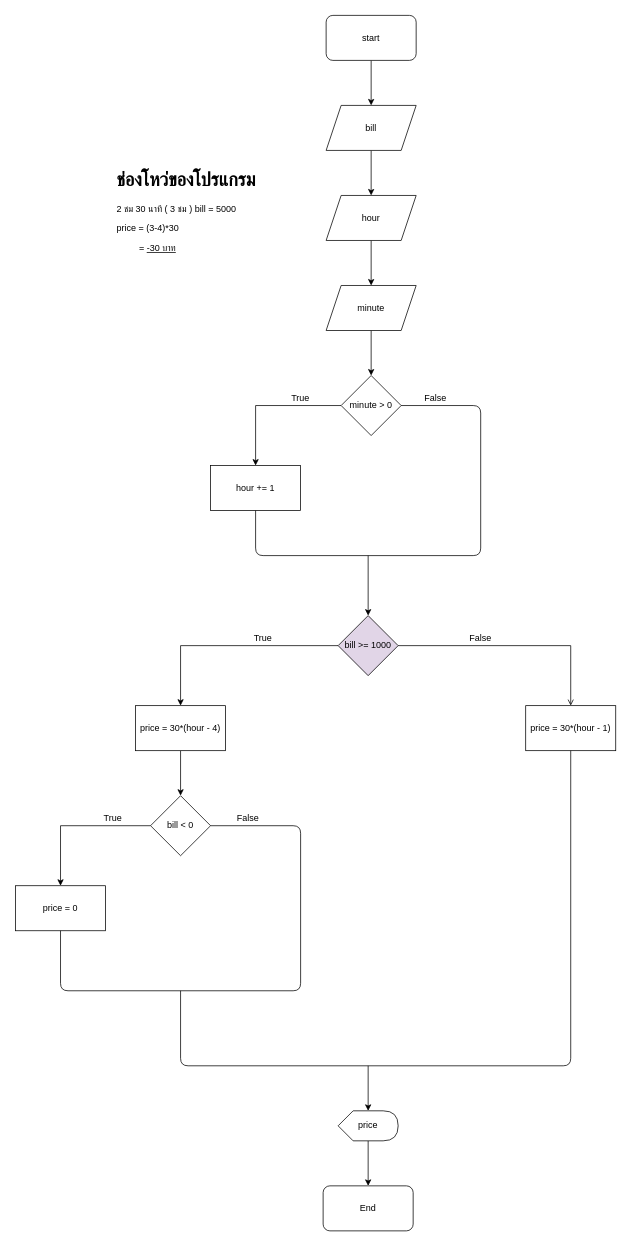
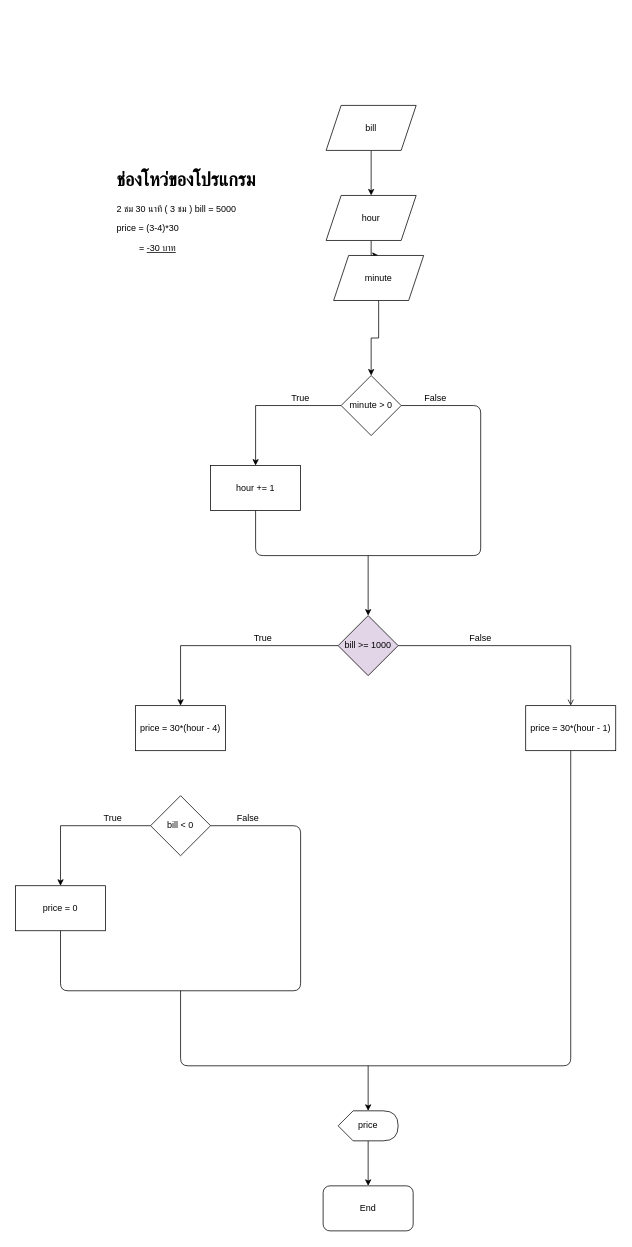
  <mxCell id="0" />
  <mxCell id="1" parent="0" />
- <mxCell id="2" style="edgeStyle=orthogonalEdgeStyle;rounded=0;orthogonalLoop=1;jettySize=auto;html=1;" parent="1" source="3" target="5" edge="1"><mxGeometry relative="1" as="geometry" /></mxCell>
- <mxCell id="3" value="start" style="rounded=1;whiteSpace=wrap;html=1;" parent="1" vertex="1"><mxGeometry x="434" y="20" width="120" height="60" as="geometry" /></mxCell>
  <mxCell id="4" style="edgeStyle=orthogonalEdgeStyle;rounded=0;orthogonalLoop=1;jettySize=auto;html=1;" parent="1" source="5" target="7" edge="1"><mxGeometry relative="1" as="geometry" /></mxCell>
  <mxCell id="5" value="bill" style="shape=parallelogram;perimeter=parallelogramPerimeter;whiteSpace=wrap;html=1;fixedSize=1;" parent="1" vertex="1"><mxGeometry x="434" y="140" width="120" height="60" as="geometry" /></mxCell>
  <mxCell id="6" style="edgeStyle=orthogonalEdgeStyle;rounded=0;orthogonalLoop=1;jettySize=auto;html=1;" parent="1" source="7" target="9" edge="1"><mxGeometry relative="1" as="geometry" /></mxCell>
  <mxCell id="7" value="hour" style="shape=parallelogram;perimeter=parallelogramPerimeter;whiteSpace=wrap;html=1;fixedSize=1;" parent="1" vertex="1"><mxGeometry x="434" y="260" width="120" height="60" as="geometry" /></mxCell>
  <mxCell id="8" style="edgeStyle=orthogonalEdgeStyle;rounded=0;orthogonalLoop=1;jettySize=auto;html=1;" parent="1" source="9" target="11" edge="1"><mxGeometry relative="1" as="geometry" /></mxCell>
- <mxCell id="9" value="minute" style="shape=parallelogram;perimeter=parallelogramPerimeter;whiteSpace=wrap;html=1;fixedSize=1;" parent="1" vertex="1"><mxGeometry x="434" y="380" width="120" height="60" as="geometry" /></mxCell>
+ <mxCell id="9" value="minute" style="shape=parallelogram;perimeter=parallelogramPerimeter;whiteSpace=wrap;html=1;fixedSize=1;" parent="1" vertex="1"><mxGeometry x="444" y="340" width="120" height="60" as="geometry" /></mxCell>
  <mxCell id="10" style="edgeStyle=orthogonalEdgeStyle;rounded=0;orthogonalLoop=1;jettySize=auto;html=1;" parent="1" source="11" target="12" edge="1"><mxGeometry relative="1" as="geometry"><mxPoint x="310" y="660" as="targetPoint" /></mxGeometry></mxCell>
  <mxCell id="11" value="minute &amp;gt; 0" style="rhombus;whiteSpace=wrap;html=1;" parent="1" vertex="1"><mxGeometry x="454" y="500" width="80" height="80" as="geometry" /></mxCell>
  <mxCell id="12" value="hour += 1" style="rounded=0;whiteSpace=wrap;html=1;" parent="1" vertex="1"><mxGeometry x="280" y="620" width="120" height="60" as="geometry" /></mxCell>
  <mxCell id="13" value="" style="endArrow=none;html=1;entryX=1;entryY=0.5;entryDx=0;entryDy=0;exitX=0.5;exitY=1;exitDx=0;exitDy=0;" parent="1" source="12" target="11" edge="1"><mxGeometry width="50" height="50" relative="1" as="geometry"><mxPoint y="680" as="sourcePoint" x="490" /><mxPoint x="540" y="630" as="targetPoint" /><Array as="points"><mxPoint x="340" y="740" /><mxPoint x="640" y="740" /><mxPoint x="640" y="540" /></Array></mxGeometry></mxCell>
  <mxCell id="14" value="" style="endArrow=classic;html=1;entryX=0.5;entryY=0;entryDx=0;entryDy=0;" parent="1" target="17" edge="1"><mxGeometry width="50" height="50" relative="1" as="geometry"><mxPoint y="740" as="sourcePoint" x="490" /><mxPoint x="540" y="870" as="targetPoint" /></mxGeometry></mxCell>
  <mxCell id="15" style="edgeStyle=orthogonalEdgeStyle;rounded=0;orthogonalLoop=1;jettySize=auto;html=1;" parent="1" source="17" target="19" edge="1"><mxGeometry relative="1" as="geometry" /></mxCell>
  <mxCell id="16" style="edgeStyle=orthogonalEdgeStyle;rounded=0;orthogonalLoop=1;jettySize=auto;html=1;entryX=0.5;entryY=0;entryDx=0;entryDy=0;endArrow=open;" parent="1" source="17" target="20" edge="1"><mxGeometry relative="1" as="geometry"><mxPoint x="760" y="940" as="targetPoint" /></mxGeometry></mxCell>
  <mxCell id="17" value="bill &amp;gt;= 1000" style="rhombus;whiteSpace=wrap;html=1;fillColor=#e1d5e7;" parent="1" vertex="1"><mxGeometry x="450" y="820" width="80" height="80" as="geometry" /></mxCell>
- <mxCell id="18" style="edgeStyle=orthogonalEdgeStyle;rounded=0;orthogonalLoop=1;jettySize=auto;html=1;" edge="1" parent="1" source="19" target="25"><mxGeometry relative="1" as="geometry" /></mxCell>
  <mxCell id="19" value="price = 30*(hour - 4)" style="rounded=0;whiteSpace=wrap;html=1;" parent="1" vertex="1"><mxGeometry x="180" y="940" width="120" height="60" as="geometry" /></mxCell>
  <mxCell id="20" value="price = 30*(hour - 1)" style="rounded=0;whiteSpace=wrap;html=1;" parent="1" vertex="1"><mxGeometry x="700" y="940" width="120" height="60" as="geometry" /></mxCell>
  <mxCell id="21" value="End" style="rounded=1;whiteSpace=wrap;html=1;" parent="1" vertex="1"><mxGeometry x="430" y="1580" width="120" height="60" as="geometry" /></mxCell>
  <mxCell id="22" value="" style="endArrow=classic;html=1;" parent="1" target="30" edge="1"><mxGeometry width="50" height="50" relative="1" as="geometry"><mxPoint y="1420" as="sourcePoint" x="490" /><mxPoint x="570" y="1490" as="targetPoint" /></mxGeometry></mxCell>
  <mxCell id="23" value="&lt;h1&gt;ช่องโหว่ของโปรแกรม&lt;/h1&gt;&lt;p&gt;&lt;span&gt;2 ชม 30 นาที ( 3 ชม ) bill = 5000&lt;/span&gt;&lt;br&gt;&lt;/p&gt;&lt;p&gt;&lt;span&gt;price = (3-4)*30&lt;/span&gt;&lt;/p&gt;&lt;p&gt;&amp;nbsp; &amp;nbsp; &amp;nbsp; &amp;nbsp; &amp;nbsp;= &lt;u&gt;-30 บาท&lt;/u&gt;&lt;/p&gt;&lt;p&gt;&lt;br&gt;&lt;/p&gt;&lt;p&gt;&lt;br&gt;&lt;/p&gt;" style="text;html=1;strokeColor=none;fillColor=none;spacing=5;spacingTop=-20;whiteSpace=wrap;overflow=hidden;rounded=0;" vertex="1" parent="1"><mxGeometry x="150" y="220" width="240" height="140" as="geometry" /></mxCell>
  <mxCell id="24" style="edgeStyle=orthogonalEdgeStyle;rounded=0;orthogonalLoop=1;jettySize=auto;html=1;" edge="1" parent="1" source="25" target="26"><mxGeometry relative="1" as="geometry" /></mxCell>
  <mxCell id="25" value="bill &amp;lt; 0" style="rhombus;whiteSpace=wrap;html=1;" vertex="1" parent="1"><mxGeometry x="200" y="1060" width="80" height="80" as="geometry" /></mxCell>
  <mxCell id="26" value="price = 0" style="rounded=0;whiteSpace=wrap;html=1;" vertex="1" parent="1"><mxGeometry x="20" y="1180" width="120" height="60" as="geometry" /></mxCell>
  <mxCell id="27" value="" style="endArrow=none;html=1;entryX=1;entryY=0.5;entryDx=0;entryDy=0;exitX=0.5;exitY=1;exitDx=0;exitDy=0;" edge="1" parent="1" source="26" target="25"><mxGeometry width="50" height="50" relative="1" as="geometry"><mxPoint x="300" y="1210" as="sourcePoint" /><mxPoint x="350" y="1160" as="targetPoint" /><Array as="points"><mxPoint x="80" y="1320" /><mxPoint x="400" y="1320" /><mxPoint x="400" y="1100" /></Array></mxGeometry></mxCell>
  <mxCell id="28" value="" style="endArrow=none;html=1;entryX=0.5;entryY=1;entryDx=0;entryDy=0;" edge="1" parent="1" target="20"><mxGeometry width="50" height="50" relative="1" as="geometry"><mxPoint x="240" y="1320" as="sourcePoint" /><mxPoint x="660" y="1090" as="targetPoint" /><Array as="points"><mxPoint x="240" y="1420" /><mxPoint x="760" y="1420" /></Array></mxGeometry></mxCell>
  <mxCell id="29" style="edgeStyle=orthogonalEdgeStyle;rounded=0;orthogonalLoop=1;jettySize=auto;html=1;" edge="1" parent="1" source="30" target="21"><mxGeometry relative="1" as="geometry" /></mxCell>
  <mxCell id="30" value="price" style="shape=display;whiteSpace=wrap;html=1;" vertex="1" parent="1"><mxGeometry x="450" y="1480" width="80" height="40" as="geometry" /></mxCell>
  <mxCell id="31" value="True" style="text;html=1;strokeColor=none;fillColor=none;align=center;verticalAlign=middle;whiteSpace=wrap;rounded=0;" vertex="1" parent="1"><mxGeometry x="130" y="1080" width="40" height="20" as="geometry" /></mxCell>
  <mxCell id="32" value="False" style="text;html=1;strokeColor=none;fillColor=none;align=center;verticalAlign=middle;whiteSpace=wrap;rounded=0;" vertex="1" parent="1"><mxGeometry x="310" y="1080" width="40" height="20" as="geometry" /></mxCell>
  <mxCell id="33" value="True" style="text;html=1;strokeColor=none;fillColor=none;align=center;verticalAlign=middle;whiteSpace=wrap;rounded=0;" vertex="1" parent="1"><mxGeometry x="330" y="840" width="40" height="20" as="geometry" /></mxCell>
  <mxCell id="34" value="True" style="text;html=1;strokeColor=none;fillColor=none;align=center;verticalAlign=middle;whiteSpace=wrap;rounded=0;" vertex="1" parent="1"><mxGeometry x="380" y="520" width="40" height="20" as="geometry" /></mxCell>
  <mxCell id="35" value="False" style="text;html=1;strokeColor=none;fillColor=none;align=center;verticalAlign=middle;whiteSpace=wrap;rounded=0;" vertex="1" parent="1"><mxGeometry x="620" y="840" width="40" height="20" as="geometry" /></mxCell>
  <mxCell id="36" value="False" style="text;html=1;strokeColor=none;fillColor=none;align=center;verticalAlign=middle;whiteSpace=wrap;rounded=0;" vertex="1" parent="1"><mxGeometry x="560" y="520" width="40" height="20" as="geometry" /></mxCell>
